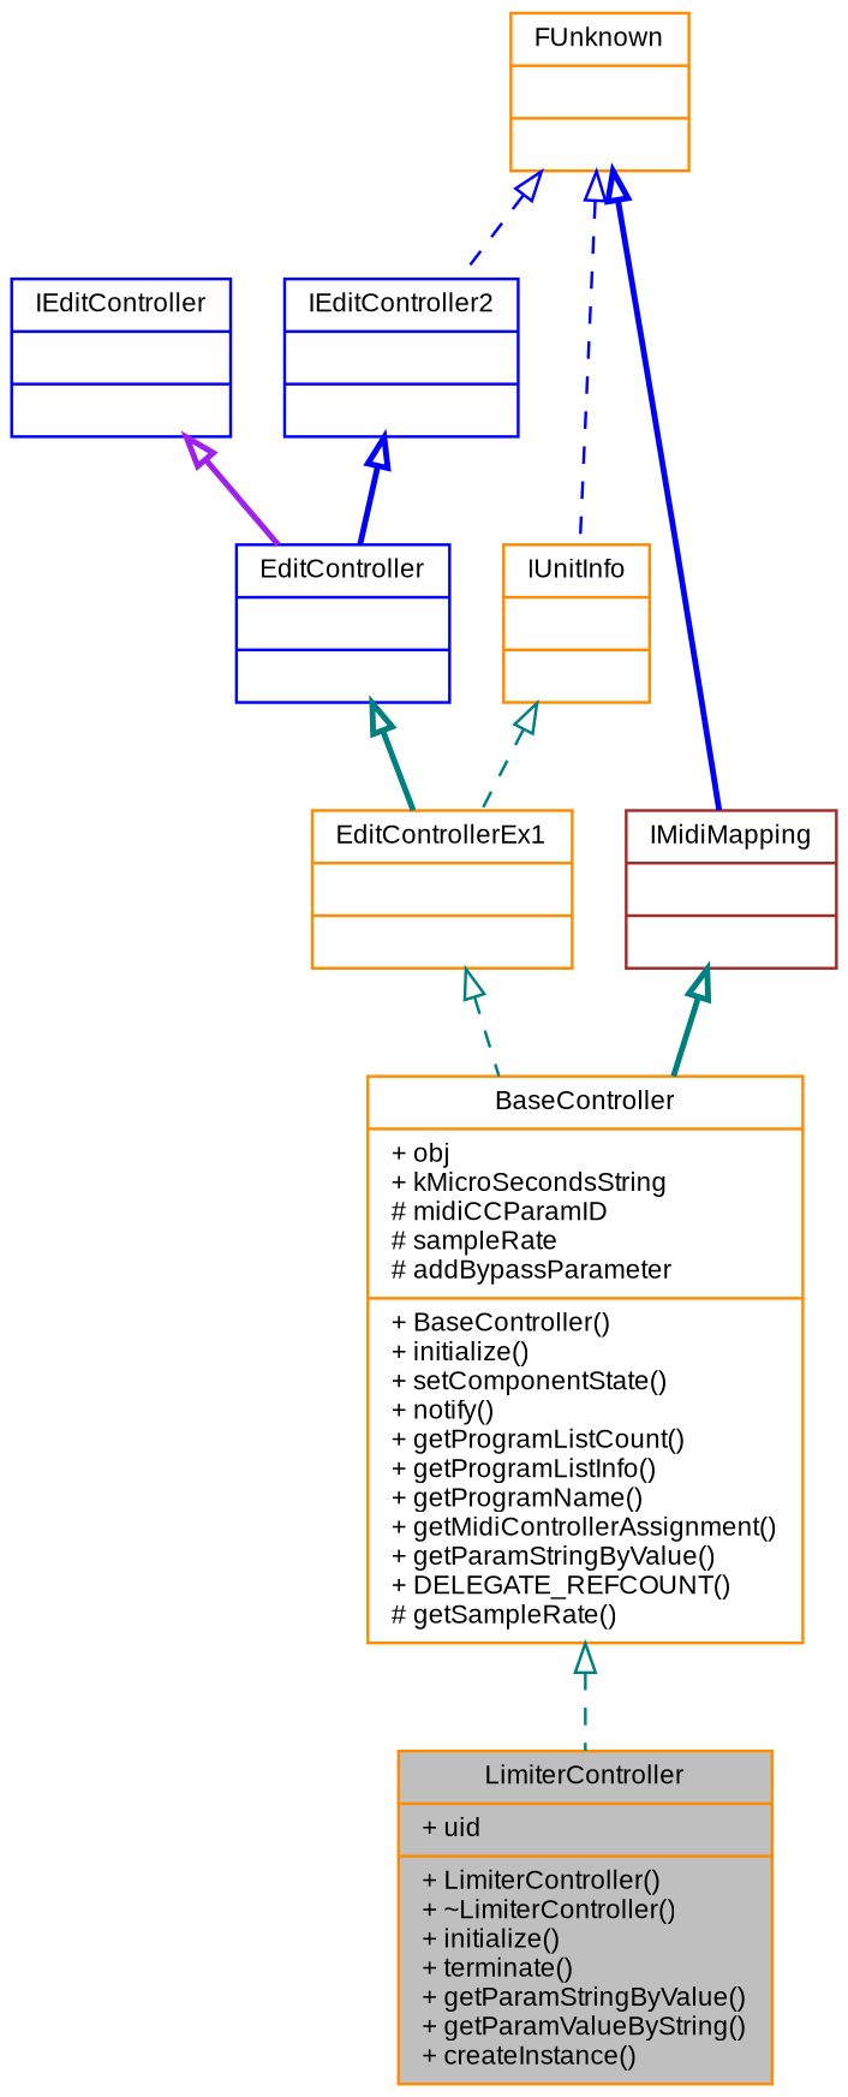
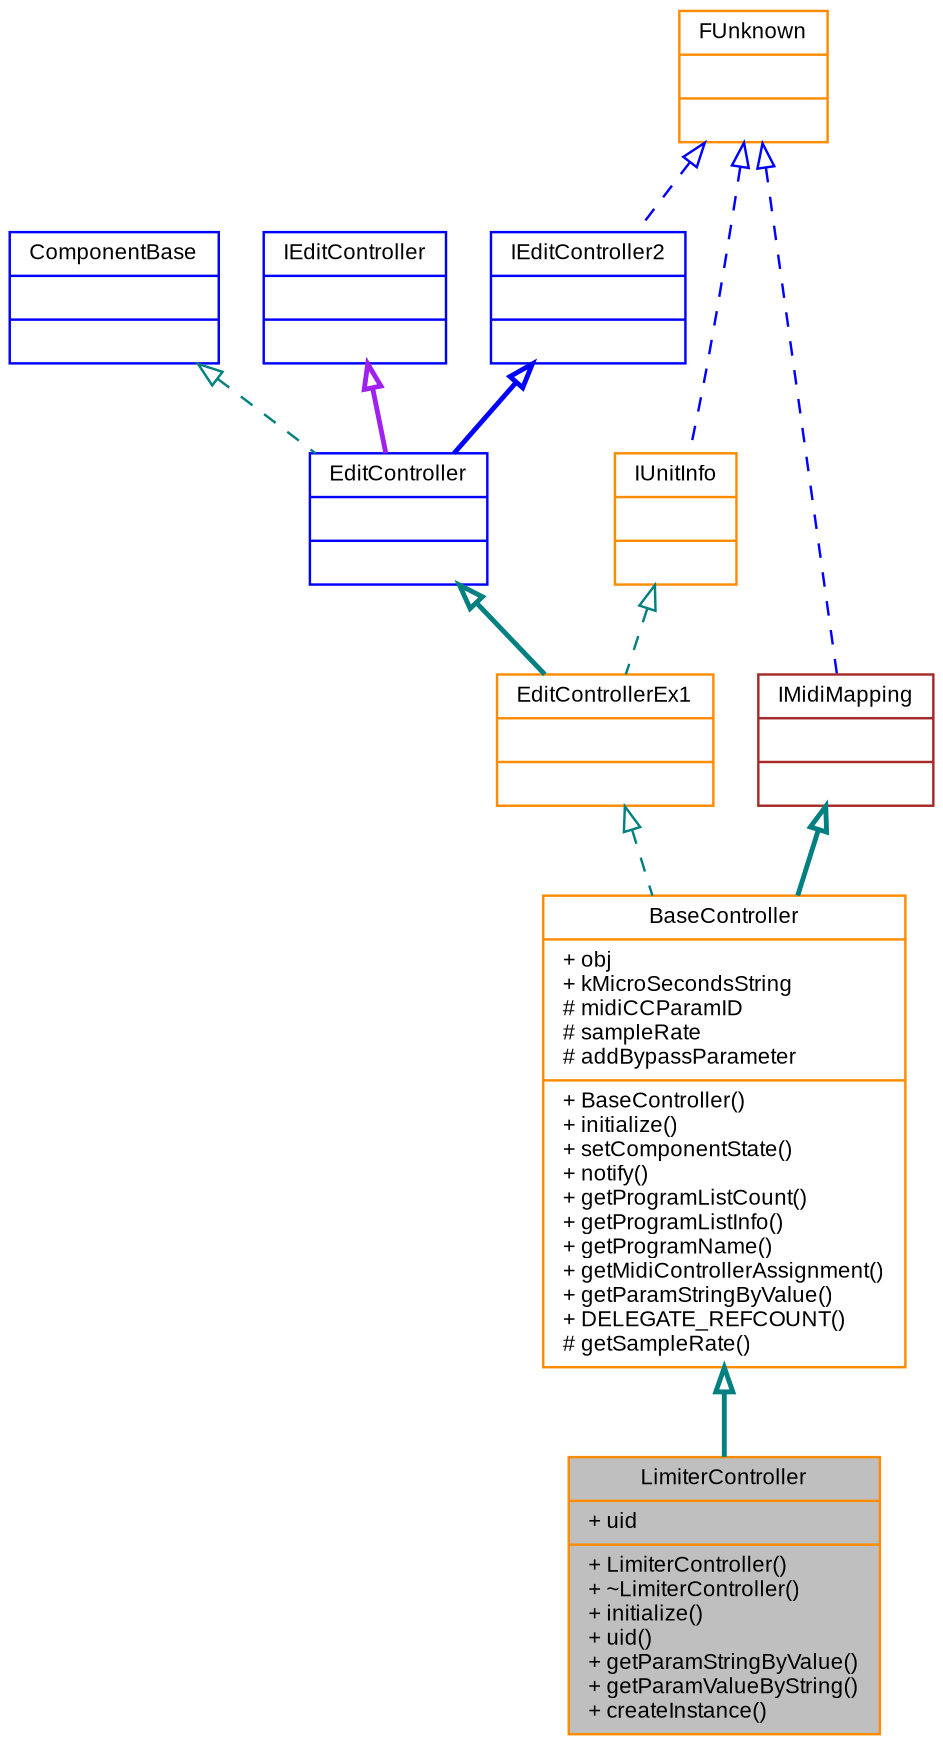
  digraph {
    node [color=darkorange fontname=Arial fontsize=9 shape=record]
    edge [arrowtail=empty color=teal dir=back fontname=Arial fontsize=9 labelfontname=Arial labelfontsize=9 style=dashed]
-   n1 [fillcolor=grey75 fontcolor=black height=0.2 label="{LimiterController\n|+ uid\l|+ LimiterController()\l+ ~LimiterController()\l+ initialize()\l+ terminate()\l+ getParamStringByValue()\l+ getParamValueByString()\l+ createInstance()\l}" style=filled width=0.4]
+   n1 [fillcolor=grey75 fontcolor=black height=0.2 label="{LimiterController\n|+ uid\l|+ LimiterController()\l+ ~LimiterController()\l+ initialize()\l+ uid()\l+ getParamStringByValue()\l+ getParamValueByString()\l+ createInstance()\l}" style=filled width=0.4]
    n2 [height=0.2 label="{BaseController\n|+ obj\l+ kMicroSecondsString\l# midiCCParamID\l# sampleRate\l# addBypassParameter\l|+ BaseController()\l+ initialize()\l+ setComponentState()\l+ notify()\l+ getProgramListCount()\l+ getProgramListInfo()\l+ getProgramName()\l+ getMidiControllerAssignment()\l+ getParamStringByValue()\l+ DELEGATE_REFCOUNT()\l# getSampleRate()\l}" width=0.4]
    n3 [height=0.2 label="{EditControllerEx1\n||}" width=0.4]
    n4 [color=blue height=0.2 label="{EditController\n||}" width=0.4]
+   n5 [color=blue height=0.2 label="{ComponentBase\n||}" width=0.4]
    n6 [color=blue height=0.2 label="{IEditController\n||}" width=0.4]
    n7 [color=blue height=0.2 label="{IEditController2\n||}" width=0.4]
    n8 [height=0.2 label="{FUnknown\n||}" width=0.4]
    n9 [height=0.2 label="{IUnitInfo\n||}" width=0.4]
    n10 [color=brown height=0.2 label="{IMidiMapping\n||}" width=0.4]
-   n2 -> n1
+   n2 -> n1 [style=bold]
    n3 -> n2
    n4 -> n3 [style=bold]
+   n5 -> n4
    n6 -> n4 [color=purple style=bold]
    n7 -> n4 [color=blue style=bold]
    n8 -> n7 [color=blue]
    n8 -> n9 [color=blue]
-   n8 -> n10 [color=blue style=bold]
+   n8 -> n10 [color=blue]
    n9 -> n3
    n10 -> n2 [style=bold]
  }
